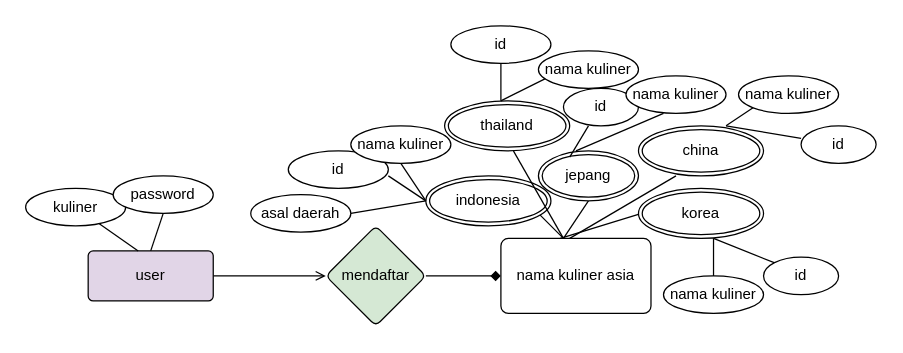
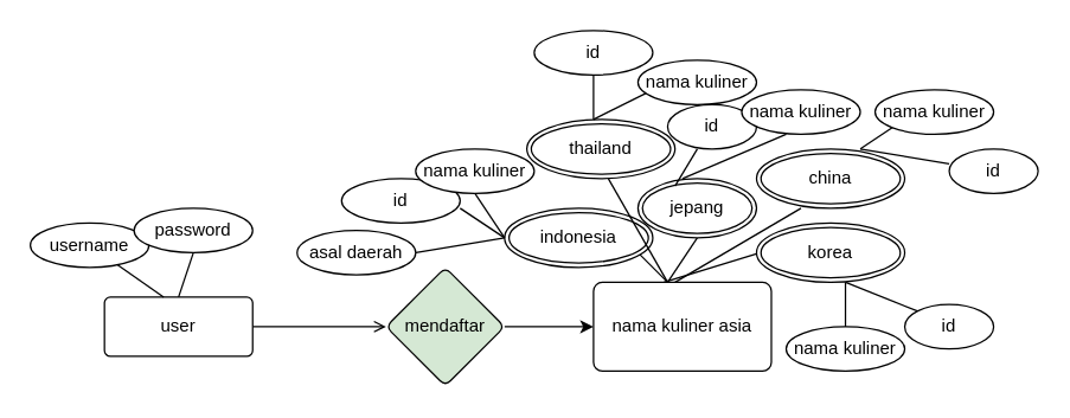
  <mxCell id="0" />
  <mxCell id="1" parent="0" />
  <mxCell id="2" value="" style="edgeStyle=orthogonalEdgeStyle;rounded=0;orthogonalLoop=1;jettySize=auto;html=1;endArrow=open;" parent="1" source="3" target="5" edge="1"><mxGeometry relative="1" as="geometry" /></mxCell>
- <mxCell id="3" value="user" style="rounded=1;arcSize=10;whiteSpace=wrap;html=1;align=center;fillColor=#e1d5e7;" parent="1" vertex="1"><mxGeometry x="70" y="200" width="100" height="40" as="geometry" /></mxCell>
- <mxCell id="4" value="" style="edgeStyle=orthogonalEdgeStyle;rounded=0;orthogonalLoop=1;jettySize=auto;html=1;endArrow=diamond;" parent="1" source="5" target="6" edge="1"><mxGeometry relative="1" as="geometry" /></mxCell>
+ <mxCell id="3" value="user" style="rounded=1;arcSize=10;whiteSpace=wrap;html=1;align=center;" parent="1" vertex="1"><mxGeometry x="70" y="200" width="100" height="40" as="geometry" /></mxCell>
+ <mxCell id="4" value="" style="edgeStyle=orthogonalEdgeStyle;rounded=0;orthogonalLoop=1;jettySize=auto;html=1;" parent="1" source="5" target="6" edge="1"><mxGeometry relative="1" as="geometry" /></mxCell>
  <mxCell id="5" value="mendaftar" style="rhombus;whiteSpace=wrap;html=1;rounded=1;arcSize=10;fillColor=#d5e8d4;" parent="1" vertex="1"><mxGeometry x="260" y="180" width="80" height="80" as="geometry" /></mxCell>
  <mxCell id="6" value="nama kuliner asia" style="whiteSpace=wrap;html=1;rounded=1;arcSize=10;" parent="1" vertex="1"><mxGeometry x="400" y="190" width="120" height="60" as="geometry" /></mxCell>
  <mxCell id="7" value="" style="endArrow=none;html=1;rounded=0;" edge="1" parent="1" target="8"><mxGeometry width="50" height="50" relative="1" as="geometry"><mxPoint x="110" y="200" as="sourcePoint" /><mxPoint x="70" y="170" as="targetPoint" /></mxGeometry></mxCell>
- <mxCell id="8" value="kuliner" style="ellipse;whiteSpace=wrap;html=1;" vertex="1" parent="1"><mxGeometry x="20" y="150" width="80" height="30" as="geometry" /></mxCell>
+ <mxCell id="8" value="username" style="ellipse;whiteSpace=wrap;html=1;" vertex="1" parent="1"><mxGeometry x="20" y="150" width="80" height="30" as="geometry" /></mxCell>
  <mxCell id="9" value="" style="endArrow=none;html=1;rounded=0;" edge="1" parent="1"><mxGeometry width="50" height="50" relative="1" as="geometry"><mxPoint x="120" y="200" as="sourcePoint" /><mxPoint x="130" y="170" as="targetPoint" /></mxGeometry></mxCell>
  <mxCell id="10" value="password" style="ellipse;whiteSpace=wrap;html=1;" vertex="1" parent="1"><mxGeometry x="90" y="140" width="80" height="30" as="geometry" /></mxCell>
  <mxCell id="11" value="" style="endArrow=none;html=1;rounded=0;" edge="1" parent="1"><mxGeometry width="50" height="50" relative="1" as="geometry"><mxPoint x="450" y="190" as="sourcePoint" /><mxPoint x="430" y="170" as="targetPoint" /></mxGeometry></mxCell>
  <mxCell id="12" value="" style="endArrow=none;html=1;rounded=0;" edge="1" parent="1"><mxGeometry width="50" height="50" relative="1" as="geometry"><mxPoint x="450" y="190" as="sourcePoint" /><mxPoint x="470" y="160" as="targetPoint" /></mxGeometry></mxCell>
  <mxCell id="13" value="" style="endArrow=none;html=1;rounded=0;" edge="1" parent="1"><mxGeometry width="50" height="50" relative="1" as="geometry"><mxPoint x="447.5" y="190" as="sourcePoint" /><mxPoint x="512.5" y="170" as="targetPoint" /></mxGeometry></mxCell>
  <mxCell id="14" value="" style="endArrow=none;html=1;rounded=0;" edge="1" parent="1"><mxGeometry width="50" height="50" relative="1" as="geometry"><mxPoint x="455" y="190" as="sourcePoint" /><mxPoint x="540" y="140" as="targetPoint" /></mxGeometry></mxCell>
  <mxCell id="15" value="indonesia&lt;span style=&quot;color: rgba(0, 0, 0, 0); font-family: monospace; font-size: 0px; text-align: start;&quot;&gt;%3CmxGraphModel%3E%3Croot%3E%3CmxCell%20id%3D%220%22%2F%3E%3CmxCell%20id%3D%221%22%20parent%3D%220%22%2F%3E%3CmxCell%20id%3D%222%22%20value%3D%22thailand%22%20style%3D%22ellipse%3BwhiteSpace%3Dwrap%3Bhtml%3D1%3B%22%20vertex%3D%221%22%20parent%3D%221%22%3E%3CmxGeometry%20x%3D%22530%22%20y%3D%22140%22%20width%3D%2280%22%20height%3D%2230%22%20as%3D%22geometry%22%2F%3E%3C%2FmxCell%3E%3C%2Froot%3E%3C%2FmxGraphModel%3E&lt;/span&gt;" style="ellipse;shape=doubleEllipse;margin=3;whiteSpace=wrap;html=1;align=center;" vertex="1" parent="1"><mxGeometry x="340" y="140" width="100" height="40" as="geometry" /></mxCell>
  <mxCell id="16" value="jepang" style="ellipse;shape=doubleEllipse;margin=3;whiteSpace=wrap;html=1;align=center;" vertex="1" parent="1"><mxGeometry x="430" y="120" width="80" height="40" as="geometry" /></mxCell>
  <mxCell id="17" value="korea" style="ellipse;shape=doubleEllipse;margin=3;whiteSpace=wrap;html=1;align=center;" vertex="1" parent="1"><mxGeometry x="510" y="150" width="100" height="40" as="geometry" /></mxCell>
  <mxCell id="18" value="thailand" style="ellipse;shape=doubleEllipse;margin=3;whiteSpace=wrap;html=1;align=center;" vertex="1" parent="1"><mxGeometry x="355" y="80" width="100" height="40" as="geometry" /></mxCell>
  <mxCell id="19" value="china" style="ellipse;shape=doubleEllipse;margin=3;whiteSpace=wrap;html=1;align=center;" vertex="1" parent="1"><mxGeometry x="510" y="100" width="100" height="40" as="geometry" /></mxCell>
  <mxCell id="20" value="" style="endArrow=none;html=1;rounded=0;" edge="1" parent="1"><mxGeometry width="50" height="50" relative="1" as="geometry"><mxPoint x="450" y="190" as="sourcePoint" /><mxPoint x="410" y="120" as="targetPoint" /></mxGeometry></mxCell>
  <mxCell id="21" value="" style="endArrow=none;html=1;rounded=0;" edge="1" parent="1"><mxGeometry width="50" height="50" relative="1" as="geometry"><mxPoint x="340" y="160" as="sourcePoint" /><mxPoint x="310" y="140" as="targetPoint" /></mxGeometry></mxCell>
  <mxCell id="22" value="" style="endArrow=none;html=1;rounded=0;" edge="1" parent="1"><mxGeometry width="50" height="50" relative="1" as="geometry"><mxPoint x="340" y="160" as="sourcePoint" /><mxPoint x="320" y="130" as="targetPoint" /></mxGeometry></mxCell>
  <mxCell id="23" value="id" style="ellipse;whiteSpace=wrap;html=1;" vertex="1" parent="1"><mxGeometry x="230" y="120" width="80" height="30" as="geometry" /></mxCell>
  <mxCell id="24" value="nama kuliner" style="ellipse;whiteSpace=wrap;html=1;" vertex="1" parent="1"><mxGeometry x="280" y="100" width="80" height="30" as="geometry" /></mxCell>
  <mxCell id="25" value="" style="endArrow=none;html=1;rounded=0;" edge="1" parent="1"><mxGeometry width="50" height="50" relative="1" as="geometry"><mxPoint x="280" y="170" as="sourcePoint" /><mxPoint x="340" y="160" as="targetPoint" /></mxGeometry></mxCell>
  <mxCell id="26" value="asal daerah" style="ellipse;whiteSpace=wrap;html=1;" vertex="1" parent="1"><mxGeometry x="200" y="155" width="80" height="30" as="geometry" /></mxCell>
  <mxCell id="27" value="" style="endArrow=none;html=1;rounded=0;" edge="1" parent="1"><mxGeometry width="50" height="50" relative="1" as="geometry"><mxPoint x="400" y="80" as="sourcePoint" /><mxPoint x="400" y="50" as="targetPoint" /></mxGeometry></mxCell>
  <mxCell id="28" value="id" style="ellipse;whiteSpace=wrap;html=1;" vertex="1" parent="1"><mxGeometry x="360" y="20" width="80" height="30" as="geometry" /></mxCell>
  <mxCell id="29" value="" style="endArrow=none;html=1;rounded=0;" edge="1" parent="1"><mxGeometry width="50" height="50" relative="1" as="geometry"><mxPoint x="400" y="80" as="sourcePoint" /><mxPoint x="440" y="60" as="targetPoint" /></mxGeometry></mxCell>
  <mxCell id="30" value="nama kuliner" style="ellipse;whiteSpace=wrap;html=1;" vertex="1" parent="1"><mxGeometry x="430" y="40" width="80" height="30" as="geometry" /></mxCell>
  <mxCell id="31" value="" style="endArrow=none;html=1;rounded=0;" edge="1" parent="1"><mxGeometry width="50" height="50" relative="1" as="geometry"><mxPoint x="455" y="125" as="sourcePoint" /><mxPoint x="470" y="100" as="targetPoint" /></mxGeometry></mxCell>
  <mxCell id="32" value="id" style="ellipse;whiteSpace=wrap;html=1;" vertex="1" parent="1"><mxGeometry x="450" y="70" width="60" height="30" as="geometry" /></mxCell>
  <mxCell id="33" value="" style="endArrow=none;html=1;rounded=0;" edge="1" parent="1"><mxGeometry width="50" height="50" relative="1" as="geometry"><mxPoint x="460" y="120" as="sourcePoint" /><mxPoint x="530" y="90" as="targetPoint" /></mxGeometry></mxCell>
  <mxCell id="34" value="nama kuliner" style="ellipse;whiteSpace=wrap;html=1;" vertex="1" parent="1"><mxGeometry x="500" y="60" width="80" height="30" as="geometry" /></mxCell>
  <mxCell id="35" value="" style="endArrow=none;html=1;rounded=0;" edge="1" parent="1"><mxGeometry width="50" height="50" relative="1" as="geometry"><mxPoint x="580" y="100" as="sourcePoint" /><mxPoint x="610" y="80" as="targetPoint" /></mxGeometry></mxCell>
  <mxCell id="36" value="nama kuliner" style="ellipse;whiteSpace=wrap;html=1;" vertex="1" parent="1"><mxGeometry x="590" y="60" width="80" height="30" as="geometry" /></mxCell>
  <mxCell id="37" value="" style="endArrow=none;html=1;rounded=0;" edge="1" parent="1"><mxGeometry width="50" height="50" relative="1" as="geometry"><mxPoint x="580" y="100" as="sourcePoint" /><mxPoint x="640" y="110" as="targetPoint" /></mxGeometry></mxCell>
  <mxCell id="38" value="id" style="ellipse;whiteSpace=wrap;html=1;" vertex="1" parent="1"><mxGeometry x="640" y="100" width="60" height="30" as="geometry" /></mxCell>
  <mxCell id="39" value="" style="endArrow=none;html=1;rounded=0;" edge="1" parent="1"><mxGeometry width="50" height="50" relative="1" as="geometry"><mxPoint x="570" y="190" as="sourcePoint" /><mxPoint x="570" y="220" as="targetPoint" /></mxGeometry></mxCell>
  <mxCell id="40" value="nama kuliner" style="ellipse;whiteSpace=wrap;html=1;" vertex="1" parent="1"><mxGeometry x="530" y="220" width="80" height="30" as="geometry" /></mxCell>
  <mxCell id="41" value="" style="endArrow=none;html=1;rounded=0;" edge="1" parent="1"><mxGeometry width="50" height="50" relative="1" as="geometry"><mxPoint x="620" y="210" as="sourcePoint" /><mxPoint x="570" y="190" as="targetPoint" /></mxGeometry></mxCell>
  <mxCell id="42" value="id" style="ellipse;whiteSpace=wrap;html=1;" vertex="1" parent="1"><mxGeometry x="610" y="205" width="60" height="30" as="geometry" /></mxCell>
